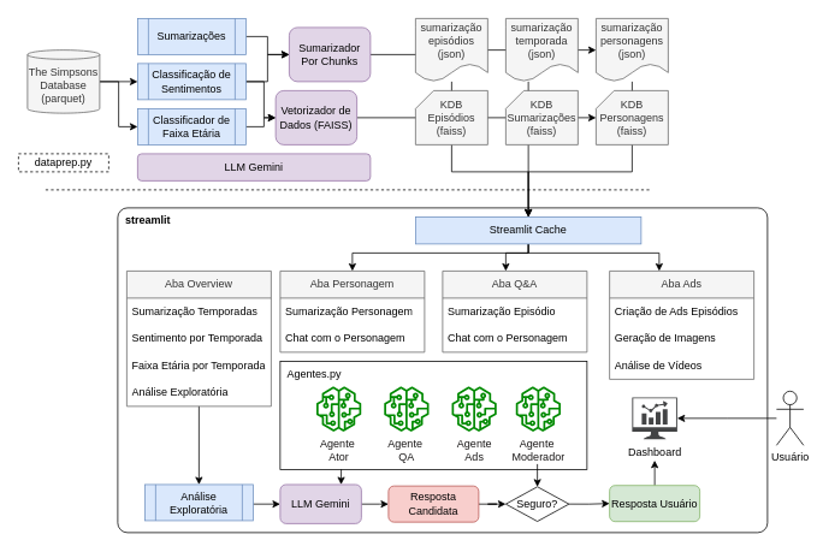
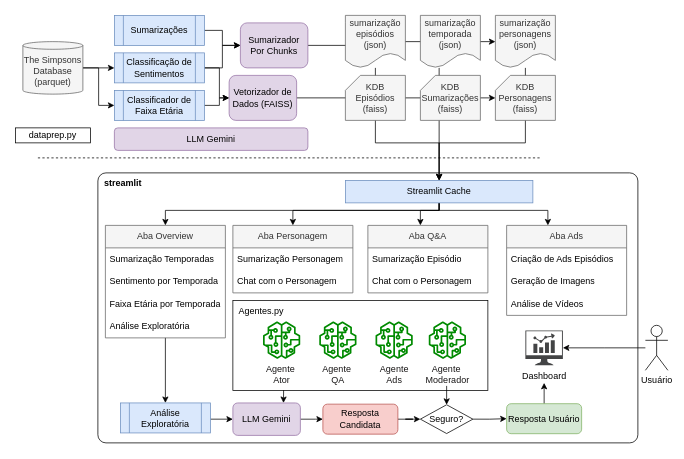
  <mxCell id="0" />
  <mxCell id="1" parent="0" />
  <mxCell id="2" value="" style="group" parent="1" vertex="1" connectable="0"><mxGeometry x="20" y="20" width="830" height="570" as="geometry" /></mxCell>
  <mxCell id="3" value="&lt;b&gt;&amp;nbsp; streamlit&lt;/b&gt;" style="rounded=1;whiteSpace=wrap;html=1;align=left;verticalAlign=top;arcSize=3;" parent="2" vertex="1"><mxGeometry x="110" y="210" width="720" height="360" as="geometry" /></mxCell>
  <mxCell id="4" style="edgeStyle=orthogonalEdgeStyle;rounded=0;orthogonalLoop=1;jettySize=auto;html=1;" parent="2" source="6" target="21" edge="1"><mxGeometry relative="1" as="geometry" /></mxCell>
  <mxCell id="5" style="edgeStyle=orthogonalEdgeStyle;rounded=0;orthogonalLoop=1;jettySize=auto;html=1;entryX=0;entryY=0.5;entryDx=0;entryDy=0;" parent="2" source="6" target="23" edge="1"><mxGeometry relative="1" as="geometry" /></mxCell>
  <mxCell id="6" value="&lt;font style=&quot;font-size: 12px;&quot;&gt;The Simpsons&lt;br&gt;Database&lt;/font&gt;&lt;div&gt;&lt;font style=&quot;font-size: 12px;&quot;&gt;(parquet)&lt;/font&gt;&lt;/div&gt;" style="shape=cylinder3;whiteSpace=wrap;html=1;boundedLbl=1;backgroundOutline=1;size=5.103;fillColor=#f5f5f5;strokeColor=#666666;fontColor=#333333;" parent="2" vertex="1"><mxGeometry x="10" y="35" width="80" height="70" as="geometry" /></mxCell>
  <mxCell id="7" style="edgeStyle=orthogonalEdgeStyle;rounded=0;orthogonalLoop=1;jettySize=auto;html=1;" parent="2" source="8" target="12" edge="1"><mxGeometry relative="1" as="geometry" /></mxCell>
  <mxCell id="8" value="Sumarizações" style="shape=process;whiteSpace=wrap;html=1;backgroundOutline=1;fillColor=#dae8fc;strokeColor=#6c8ebf;" parent="2" vertex="1"><mxGeometry x="132" width="120" height="40" as="geometry" /></mxCell>
  <mxCell id="9" style="edgeStyle=orthogonalEdgeStyle;rounded=0;orthogonalLoop=1;jettySize=auto;html=1;" parent="2" source="10" target="35" edge="1"><mxGeometry relative="1" as="geometry" /></mxCell>
  <mxCell id="10" value="Vetorizador de Dados (FAISS)" style="rounded=1;whiteSpace=wrap;html=1;fillColor=#e1d5e7;strokeColor=#9673a6;" parent="2" vertex="1"><mxGeometry x="285" y="80" width="90" height="60" as="geometry" /></mxCell>
  <mxCell id="11" style="edgeStyle=orthogonalEdgeStyle;rounded=0;orthogonalLoop=1;jettySize=auto;html=1;entryX=0;entryY=0.5;entryDx=0;entryDy=0;" parent="2" source="12" target="18" edge="1"><mxGeometry relative="1" as="geometry" /></mxCell>
  <mxCell id="12" value="Sumarizador Por Chunks" style="rounded=1;whiteSpace=wrap;html=1;fillColor=#e1d5e7;strokeColor=#9673a6;" parent="2" vertex="1"><mxGeometry x="300" y="10" width="90" height="60" as="geometry" /></mxCell>
  <mxCell id="13" style="edgeStyle=orthogonalEdgeStyle;rounded=0;orthogonalLoop=1;jettySize=auto;html=1;" parent="2" source="14" target="42" edge="1"><mxGeometry relative="1" as="geometry"><Array as="points"><mxPoint x="480" y="170" /><mxPoint x="565" y="170" /></Array></mxGeometry></mxCell>
  <mxCell id="14" value="sumarização&lt;br&gt;episódios&lt;br&gt;(json)" style="shape=document;whiteSpace=wrap;html=1;boundedLbl=1;fillColor=#f5f5f5;strokeColor=#666666;fontColor=#333333;size=0.286;" parent="2" vertex="1"><mxGeometry x="440" width="80" height="70" as="geometry" /></mxCell>
  <mxCell id="15" style="edgeStyle=orthogonalEdgeStyle;rounded=0;orthogonalLoop=1;jettySize=auto;html=1;" parent="2" source="16" target="42" edge="1"><mxGeometry relative="1" as="geometry"><Array as="points"><mxPoint x="565" y="120" /><mxPoint x="565" y="120" /></Array></mxGeometry></mxCell>
  <mxCell id="16" value="sumarização&lt;br&gt;temporada&lt;br&gt;(json)" style="shape=document;whiteSpace=wrap;html=1;boundedLbl=1;fillColor=#f5f5f5;strokeColor=#666666;fontColor=#333333;size=0.286;" parent="2" vertex="1"><mxGeometry x="540" width="80" height="70" as="geometry" /></mxCell>
  <mxCell id="17" style="edgeStyle=orthogonalEdgeStyle;rounded=0;orthogonalLoop=1;jettySize=auto;html=1;entryX=0.5;entryY=0;entryDx=0;entryDy=0;" parent="2" source="18" target="42" edge="1"><mxGeometry relative="1" as="geometry"><Array as="points"><mxPoint x="680" y="170" /><mxPoint x="565" y="170" /></Array></mxGeometry></mxCell>
  <mxCell id="18" value="sumarização&lt;br&gt;personagens&lt;br&gt;(json)" style="shape=document;whiteSpace=wrap;html=1;boundedLbl=1;fillColor=#f5f5f5;strokeColor=#666666;fontColor=#333333;size=0.286;" parent="2" vertex="1"><mxGeometry x="640" width="80" height="70" as="geometry" /></mxCell>
  <mxCell id="19" style="edgeStyle=orthogonalEdgeStyle;rounded=0;orthogonalLoop=1;jettySize=auto;html=1;entryX=0;entryY=0.5;entryDx=0;entryDy=0;" parent="2" source="21" target="12" edge="1"><mxGeometry relative="1" as="geometry" /></mxCell>
  <mxCell id="20" style="edgeStyle=orthogonalEdgeStyle;rounded=0;orthogonalLoop=1;jettySize=auto;html=1;" parent="2" source="21" target="10" edge="1"><mxGeometry relative="1" as="geometry" /></mxCell>
  <mxCell id="21" value="Classificação de Sentimentos" style="shape=process;whiteSpace=wrap;html=1;backgroundOutline=1;fillColor=#dae8fc;strokeColor=#6c8ebf;" parent="2" vertex="1"><mxGeometry x="132" y="50" width="120" height="40" as="geometry" /></mxCell>
  <mxCell id="22" style="edgeStyle=orthogonalEdgeStyle;rounded=0;orthogonalLoop=1;jettySize=auto;html=1;" parent="2" source="23" target="10" edge="1"><mxGeometry relative="1" as="geometry" /></mxCell>
  <mxCell id="23" value="Classificador de Faixa Etária" style="shape=process;whiteSpace=wrap;html=1;backgroundOutline=1;fillColor=#dae8fc;strokeColor=#6c8ebf;" parent="2" vertex="1"><mxGeometry x="132" y="100" width="120" height="40" as="geometry" /></mxCell>
  <mxCell id="24" style="edgeStyle=orthogonalEdgeStyle;rounded=0;orthogonalLoop=1;jettySize=auto;html=1;entryX=0;entryY=0.5;entryDx=0;entryDy=0;" parent="2" source="25" target="59" edge="1"><mxGeometry relative="1" as="geometry"><Array as="points"><mxPoint x="200" y="538" /><mxPoint x="270" y="538" /></Array></mxGeometry></mxCell>
  <mxCell id="25" value="Análise Exploratória" style="shape=process;whiteSpace=wrap;html=1;backgroundOutline=1;fillColor=#dae8fc;strokeColor=#6c8ebf;" parent="2" vertex="1"><mxGeometry x="140" y="516.75" width="120" height="40" as="geometry" /></mxCell>
  <mxCell id="26" value="Dashboard" style="sketch=0;pointerEvents=1;shadow=0;dashed=0;html=1;strokeColor=none;fillColor=#434445;aspect=fixed;labelPosition=center;verticalLabelPosition=bottom;verticalAlign=top;align=center;outlineConnect=0;shape=mxgraph.vvd.nsx_dashboard;" parent="2" vertex="1"><mxGeometry x="680" y="420" width="50" height="46.5" as="geometry" /></mxCell>
  <mxCell id="27" style="edgeStyle=orthogonalEdgeStyle;rounded=0;orthogonalLoop=1;jettySize=auto;html=1;" parent="2" source="28" target="25" edge="1"><mxGeometry relative="1" as="geometry" /></mxCell>
  <mxCell id="28" value="Aba Overview" style="swimlane;fontStyle=0;childLayout=stackLayout;horizontal=1;startSize=30;horizontalStack=0;resizeParent=1;resizeParentMax=0;resizeLast=0;collapsible=1;marginBottom=0;whiteSpace=wrap;html=1;fillColor=#f5f5f5;strokeColor=#666666;fontColor=#333333;" parent="2" vertex="1"><mxGeometry x="120" y="280" width="160" height="150" as="geometry" /></mxCell>
  <mxCell id="29" value="Sumarização Temporadas" style="text;strokeColor=none;fillColor=none;align=left;verticalAlign=middle;spacingLeft=4;spacingRight=4;overflow=hidden;points=[[0,0.5],[1,0.5]];portConstraint=eastwest;rotatable=0;whiteSpace=wrap;html=1;" parent="28" vertex="1"><mxGeometry y="30" width="160" height="30" as="geometry" /></mxCell>
  <mxCell id="30" value="Sentimento por Temporada" style="text;strokeColor=none;fillColor=none;align=left;verticalAlign=middle;spacingLeft=4;spacingRight=4;overflow=hidden;points=[[0,0.5],[1,0.5]];portConstraint=eastwest;rotatable=0;whiteSpace=wrap;html=1;" parent="28" vertex="1"><mxGeometry y="60" width="160" height="30" as="geometry" /></mxCell>
  <mxCell id="31" value="Faixa Etária por Temporada" style="text;strokeColor=none;fillColor=none;align=left;verticalAlign=middle;spacingLeft=4;spacingRight=4;overflow=hidden;points=[[0,0.5],[1,0.5]];portConstraint=eastwest;rotatable=0;whiteSpace=wrap;html=1;" parent="28" vertex="1"><mxGeometry y="90" width="160" height="30" as="geometry" /></mxCell>
  <mxCell id="32" value="Análise Exploratória" style="text;strokeColor=none;fillColor=none;align=left;verticalAlign=middle;spacingLeft=4;spacingRight=4;overflow=hidden;points=[[0,0.5],[1,0.5]];portConstraint=eastwest;rotatable=0;whiteSpace=wrap;html=1;" parent="28" vertex="1"><mxGeometry y="120" width="160" height="30" as="geometry" /></mxCell>
  <mxCell id="33" value="KDB Episódios&lt;div&gt;(faiss)&lt;/div&gt;" style="shape=card;whiteSpace=wrap;html=1;size=20;fillColor=#f5f5f5;strokeColor=#666666;fontColor=#333333;" parent="2" vertex="1"><mxGeometry x="440" y="80" width="80" height="60" as="geometry" /></mxCell>
  <mxCell id="34" value="KDB Sumarizações&lt;div&gt;(faiss)&lt;/div&gt;" style="shape=card;whiteSpace=wrap;html=1;size=20;fillColor=#f5f5f5;strokeColor=#666666;fontColor=#333333;" parent="2" vertex="1"><mxGeometry x="540" y="80" width="80" height="60" as="geometry" /></mxCell>
  <mxCell id="35" value="KDB Personagens&lt;div&gt;(faiss)&lt;/div&gt;" style="shape=card;whiteSpace=wrap;html=1;size=20;fillColor=#f5f5f5;strokeColor=#666666;fontColor=#333333;" parent="2" vertex="1"><mxGeometry x="640" y="80" width="80" height="60" as="geometry" /></mxCell>
  <mxCell id="36" value="" style="endArrow=none;dashed=1;html=1;rounded=0;" parent="2" edge="1"><mxGeometry width="50" height="50" relative="1" as="geometry"><mxPoint x="30" y="190" as="sourcePoint" /><mxPoint x="700" y="190" as="targetPoint" /></mxGeometry></mxCell>
- <mxCell id="37" value="dataprep.py" style="rounded=0;whiteSpace=wrap;html=1;dashed=1;" parent="2" vertex="1"><mxGeometry y="150" width="100" height="20" as="geometry" /></mxCell>
+ <mxCell id="37" value="dataprep.py" style="rounded=0;whiteSpace=wrap;html=1;" parent="2" vertex="1"><mxGeometry y="150" width="100" height="20" as="geometry" /></mxCell>
+ <mxCell id="38" style="edgeStyle=orthogonalEdgeStyle;rounded=0;orthogonalLoop=1;jettySize=auto;html=1;" parent="2" source="42" target="28" edge="1"><mxGeometry relative="1" as="geometry"><Array as="points"><mxPoint x="565" y="260" /><mxPoint x="200" y="260" /></Array></mxGeometry></mxCell>
  <mxCell id="39" style="edgeStyle=orthogonalEdgeStyle;rounded=0;orthogonalLoop=1;jettySize=auto;html=1;" parent="2" source="42" target="43" edge="1"><mxGeometry relative="1" as="geometry"><Array as="points"><mxPoint x="565" y="260" /><mxPoint x="370" y="260" /></Array></mxGeometry></mxCell>
  <mxCell id="40" style="edgeStyle=orthogonalEdgeStyle;rounded=0;orthogonalLoop=1;jettySize=auto;html=1;" parent="2" source="42" target="46" edge="1"><mxGeometry relative="1" as="geometry"><Array as="points"><mxPoint x="565" y="260" /><mxPoint x="540" y="260" /></Array></mxGeometry></mxCell>
  <mxCell id="41" style="edgeStyle=orthogonalEdgeStyle;rounded=0;orthogonalLoop=1;jettySize=auto;html=1;" edge="1" parent="2" source="42" target="64"><mxGeometry relative="1" as="geometry"><Array as="points"><mxPoint x="565" y="260" /><mxPoint x="710" y="260" /></Array></mxGeometry></mxCell>
  <mxCell id="42" value="Streamlit Cache" style="rounded=0;whiteSpace=wrap;html=1;fillColor=#dae8fc;strokeColor=#6c8ebf;" parent="2" vertex="1"><mxGeometry x="440" y="220" width="250" height="30" as="geometry" /></mxCell>
  <mxCell id="43" value="Aba Personagem" style="swimlane;fontStyle=0;childLayout=stackLayout;horizontal=1;startSize=30;horizontalStack=0;resizeParent=1;resizeParentMax=0;resizeLast=0;collapsible=1;marginBottom=0;whiteSpace=wrap;html=1;fillColor=#f5f5f5;strokeColor=#666666;fontColor=#333333;" parent="2" vertex="1"><mxGeometry x="290" y="280" width="160" height="90" as="geometry" /></mxCell>
  <mxCell id="44" value="Sumarização Personagem" style="text;strokeColor=none;fillColor=none;align=left;verticalAlign=middle;spacingLeft=4;spacingRight=4;overflow=hidden;points=[[0,0.5],[1,0.5]];portConstraint=eastwest;rotatable=0;whiteSpace=wrap;html=1;" parent="43" vertex="1"><mxGeometry y="30" width="160" height="30" as="geometry" /></mxCell>
  <mxCell id="45" value="Chat com o Personagem" style="text;strokeColor=none;fillColor=none;align=left;verticalAlign=middle;spacingLeft=4;spacingRight=4;overflow=hidden;points=[[0,0.5],[1,0.5]];portConstraint=eastwest;rotatable=0;whiteSpace=wrap;html=1;" parent="43" vertex="1"><mxGeometry y="60" width="160" height="30" as="geometry" /></mxCell>
  <mxCell id="46" value="Aba Q&amp;amp;A" style="swimlane;fontStyle=0;childLayout=stackLayout;horizontal=1;startSize=30;horizontalStack=0;resizeParent=1;resizeParentMax=0;resizeLast=0;collapsible=1;marginBottom=0;whiteSpace=wrap;html=1;fillColor=#f5f5f5;strokeColor=#666666;fontColor=#333333;" parent="2" vertex="1"><mxGeometry x="470" y="280" width="160" height="90" as="geometry" /></mxCell>
  <mxCell id="47" value="Sumarização Episódio" style="text;strokeColor=none;fillColor=none;align=left;verticalAlign=middle;spacingLeft=4;spacingRight=4;overflow=hidden;points=[[0,0.5],[1,0.5]];portConstraint=eastwest;rotatable=0;whiteSpace=wrap;html=1;" parent="46" vertex="1"><mxGeometry y="30" width="160" height="30" as="geometry" /></mxCell>
  <mxCell id="48" value="Chat com o Personagem" style="text;strokeColor=none;fillColor=none;align=left;verticalAlign=middle;spacingLeft=4;spacingRight=4;overflow=hidden;points=[[0,0.5],[1,0.5]];portConstraint=eastwest;rotatable=0;whiteSpace=wrap;html=1;" parent="46" vertex="1"><mxGeometry y="60" width="160" height="30" as="geometry" /></mxCell>
  <mxCell id="49" value="" style="group" parent="2" vertex="1" connectable="0"><mxGeometry x="290" y="360" width="340" height="140" as="geometry" /></mxCell>
  <mxCell id="50" value="&amp;nbsp; Agentes.py" style="rounded=1;whiteSpace=wrap;html=1;arcSize=0;align=left;verticalAlign=top;" parent="49" vertex="1"><mxGeometry y="20" width="340" height="120" as="geometry" /></mxCell>
  <mxCell id="51" value="&lt;font color=&quot;#181616&quot;&gt;Agente&amp;nbsp;&lt;/font&gt;&lt;div&gt;&lt;font color=&quot;#181616&quot;&gt;Ator&lt;/font&gt;&lt;/div&gt;" style="sketch=0;outlineConnect=0;fillColor=#008a00;strokeColor=#005700;dashed=0;verticalLabelPosition=bottom;verticalAlign=top;align=center;html=1;fontSize=12;fontStyle=0;aspect=fixed;pointerEvents=1;shape=mxgraph.aws4.sagemaker_model;fontColor=#ffffff;" parent="49" vertex="1"><mxGeometry x="40" y="48" width="50" height="50" as="geometry" /></mxCell>
  <mxCell id="52" value="&lt;font color=&quot;#181616&quot;&gt;Agente&amp;nbsp;&lt;/font&gt;&lt;div&gt;&lt;font color=&quot;#181616&quot;&gt;QA&lt;/font&gt;&lt;/div&gt;" style="sketch=0;outlineConnect=0;fillColor=#008a00;strokeColor=#005700;dashed=0;verticalLabelPosition=bottom;verticalAlign=top;align=center;html=1;fontSize=12;fontStyle=0;aspect=fixed;pointerEvents=1;shape=mxgraph.aws4.sagemaker_model;fontColor=#ffffff;" parent="49" vertex="1"><mxGeometry x="115.003" y="48" width="50" height="50" as="geometry" /></mxCell>
  <mxCell id="53" value="&lt;font color=&quot;#181616&quot;&gt;Agente&amp;nbsp;&lt;/font&gt;&lt;div&gt;&lt;font color=&quot;#181616&quot;&gt;Moderador&lt;/font&gt;&lt;/div&gt;" style="sketch=0;outlineConnect=0;fillColor=#008a00;strokeColor=#005700;dashed=0;verticalLabelPosition=bottom;verticalAlign=top;align=center;html=1;fontSize=12;fontStyle=0;aspect=fixed;pointerEvents=1;shape=mxgraph.aws4.sagemaker_model;fontColor=#ffffff;" parent="49" vertex="1"><mxGeometry x="260.997" y="48" width="50" height="50" as="geometry" /></mxCell>
  <mxCell id="54" value="&lt;font color=&quot;#181616&quot;&gt;Agente&lt;br&gt;Ads&lt;/font&gt;" style="sketch=0;outlineConnect=0;fillColor=#008a00;strokeColor=#005700;dashed=0;verticalLabelPosition=bottom;verticalAlign=top;align=center;html=1;fontSize=12;fontStyle=0;aspect=fixed;pointerEvents=1;shape=mxgraph.aws4.sagemaker_model;fontColor=#ffffff;" vertex="1" parent="49"><mxGeometry x="190.003" y="48" width="50" height="50" as="geometry" /></mxCell>
  <mxCell id="55" value="LLM Gemini" style="rounded=1;whiteSpace=wrap;html=1;fillColor=#e1d5e7;strokeColor=#9673a6;" parent="2" vertex="1"><mxGeometry x="132" y="150" width="258" height="30" as="geometry" /></mxCell>
  <mxCell id="56" style="edgeStyle=orthogonalEdgeStyle;rounded=0;orthogonalLoop=1;jettySize=auto;html=1;entryX=0;entryY=0.5;entryDx=0;entryDy=0;" parent="2" source="57" target="68" edge="1"><mxGeometry relative="1" as="geometry"><mxPoint x="481" y="510" as="targetPoint" /><Array as="points" /></mxGeometry></mxCell>
  <mxCell id="57" value="Resposta Candidata" style="rounded=1;whiteSpace=wrap;html=1;fillColor=#f8cecc;strokeColor=#b85450;" parent="2" vertex="1"><mxGeometry x="410" y="518.37" width="100" height="40" as="geometry" /></mxCell>
  <mxCell id="58" style="edgeStyle=orthogonalEdgeStyle;rounded=0;orthogonalLoop=1;jettySize=auto;html=1;entryX=0;entryY=0.5;entryDx=0;entryDy=0;" parent="2" source="59" target="57" edge="1"><mxGeometry relative="1" as="geometry" /></mxCell>
  <mxCell id="59" value="LLM Gemini" style="rounded=1;whiteSpace=wrap;html=1;fillColor=#e1d5e7;strokeColor=#9673a6;" parent="2" vertex="1"><mxGeometry x="290" y="516.75" width="90" height="43.25" as="geometry" /></mxCell>
  <mxCell id="60" style="edgeStyle=orthogonalEdgeStyle;rounded=0;orthogonalLoop=1;jettySize=auto;html=1;entryX=0.75;entryY=0;entryDx=0;entryDy=0;exitX=0.199;exitY=0.998;exitDx=0;exitDy=0;exitPerimeter=0;" parent="2" source="50" target="59" edge="1"><mxGeometry relative="1" as="geometry"><Array as="points" /></mxGeometry></mxCell>
  <mxCell id="61" style="edgeStyle=orthogonalEdgeStyle;rounded=0;orthogonalLoop=1;jettySize=auto;html=1;" edge="1" parent="2" source="62"><mxGeometry relative="1" as="geometry"><mxPoint x="705" y="490" as="targetPoint" /></mxGeometry></mxCell>
  <mxCell id="62" value="Resposta Usuário" style="rounded=1;whiteSpace=wrap;html=1;fillColor=#d5e8d4;strokeColor=#82b366;" parent="2" vertex="1"><mxGeometry x="655" y="517.75" width="100" height="40" as="geometry" /></mxCell>
  <mxCell id="63" style="edgeStyle=orthogonalEdgeStyle;rounded=0;orthogonalLoop=1;jettySize=auto;html=1;entryX=0;entryY=0.5;entryDx=0;entryDy=0;exitX=1;exitY=0.5;exitDx=0;exitDy=0;" edge="1" parent="2" source="68" target="62"><mxGeometry relative="1" as="geometry" /></mxCell>
  <mxCell id="64" value="Aba Ads" style="swimlane;fontStyle=0;childLayout=stackLayout;horizontal=1;startSize=30;horizontalStack=0;resizeParent=1;resizeParentMax=0;resizeLast=0;collapsible=1;marginBottom=0;whiteSpace=wrap;html=1;fillColor=#f5f5f5;strokeColor=#666666;fontColor=#333333;" vertex="1" parent="2"><mxGeometry x="655" y="280" width="160" height="120" as="geometry" /></mxCell>
  <mxCell id="65" value="Criação de Ads Episódios" style="text;strokeColor=none;fillColor=none;align=left;verticalAlign=middle;spacingLeft=4;spacingRight=4;overflow=hidden;points=[[0,0.5],[1,0.5]];portConstraint=eastwest;rotatable=0;whiteSpace=wrap;html=1;" vertex="1" parent="64"><mxGeometry y="30" width="160" height="30" as="geometry" /></mxCell>
  <mxCell id="66" value="Geração de Imagens" style="text;strokeColor=none;fillColor=none;align=left;verticalAlign=middle;spacingLeft=4;spacingRight=4;overflow=hidden;points=[[0,0.5],[1,0.5]];portConstraint=eastwest;rotatable=0;whiteSpace=wrap;html=1;" vertex="1" parent="64"><mxGeometry y="60" width="160" height="30" as="geometry" /></mxCell>
  <mxCell id="67" value="Análise de Vídeos" style="text;strokeColor=none;fillColor=none;align=left;verticalAlign=middle;spacingLeft=4;spacingRight=4;overflow=hidden;points=[[0,0.5],[1,0.5]];portConstraint=eastwest;rotatable=0;whiteSpace=wrap;html=1;" vertex="1" parent="64"><mxGeometry y="90" width="160" height="30" as="geometry" /></mxCell>
  <mxCell id="68" value="Seguro?" style="rhombus;whiteSpace=wrap;html=1;" vertex="1" parent="2"><mxGeometry x="540" y="519.18" width="70" height="38.37" as="geometry" /></mxCell>
  <mxCell id="69" value="Usuário" style="shape=umlActor;verticalLabelPosition=bottom;verticalAlign=top;html=1;outlineConnect=0;" parent="1" vertex="1"><mxGeometry x="860" y="433.25" width="30" height="60" as="geometry" /></mxCell>
  <mxCell id="70" style="edgeStyle=orthogonalEdgeStyle;rounded=0;orthogonalLoop=1;jettySize=auto;html=1;" parent="1" source="69" target="26" edge="1"><mxGeometry relative="1" as="geometry" /></mxCell>
  <mxCell id="71" value="" style="endArrow=classic;html=1;rounded=0;entryX=0.5;entryY=0;entryDx=0;entryDy=0;" edge="1" parent="1" target="68"><mxGeometry width="50" height="50" relative="1" as="geometry"><mxPoint x="595" y="514" as="sourcePoint" /><mxPoint x="640" y="480" as="targetPoint" /></mxGeometry></mxCell>
